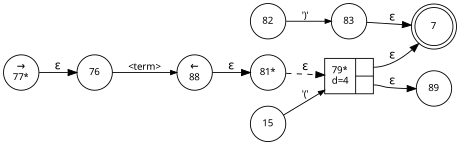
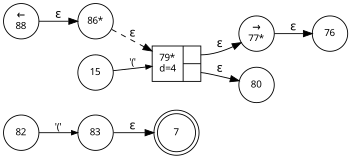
  digraph {
    fontname="Noto Sans"
    rankdir=LR
    node [fixedsize=true fontname="Noto Sans" fontsize=11 shape=circle peripheries=1]
    edge [fontname="Noto Sans"]
    n1 [label=7 shape=doublecircle width=.6 peripheries=""]
-   n2 [label=89 width=.55]
+   n2 [label=80 width=.55]
    n3 [label=82 width=.55]
    n4 [label=83 width=.55]
-   n5 [label="81*" width=.55]
+   n5 [label="86*" width=.55]
    n6 [fixedsize=false label="{79*\nd=4|{<p0>|<p1>}}" shape=record]
    n7 [label="&rarr;\n77*" width=.55]
    n8 [label=15 width=.55]
    n9 [label=76 width=.55]
    n10 [label="&larr;\n88" width=.55]
-   n3 -> n4 [arrowhead=normal arrowsize=.7 fontsize=11 label="')'"]
+   n3 -> n4 [arrowhead=normal arrowsize=.7 fontsize=11 label="'('"]
    n4 -> n1 [label="&epsilon;"]
    n5 -> n6 [label="&epsilon;" style=dashed]
    n6 -> n2 [label="&epsilon;" tailport=p1]
-   n6 -> n1 [label="&epsilon;" tailport=p0]
+   n6 -> n7 [label="&epsilon;" tailport=p0]
    n7 -> n9 [label="&epsilon;"]
    n8 -> n6 [arrowhead=normal arrowsize=.7 fontsize=11 label="'('"]
-   n9 -> n10 [arrowhead=normal arrowsize=.7 fontsize=11 label="<term>"]
    n10 -> n5 [label="&epsilon;"]
  }
